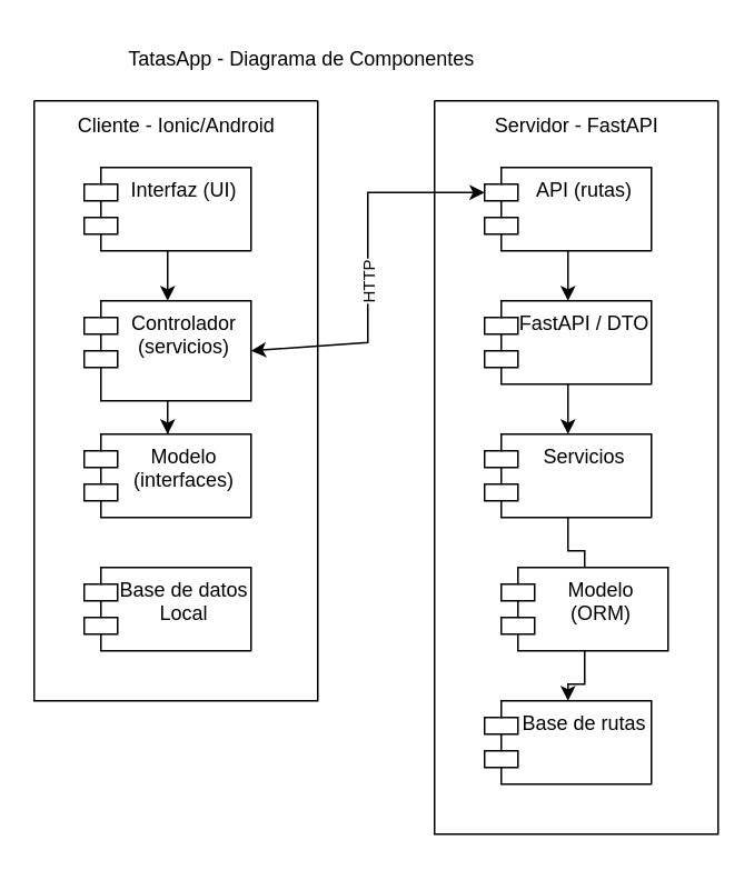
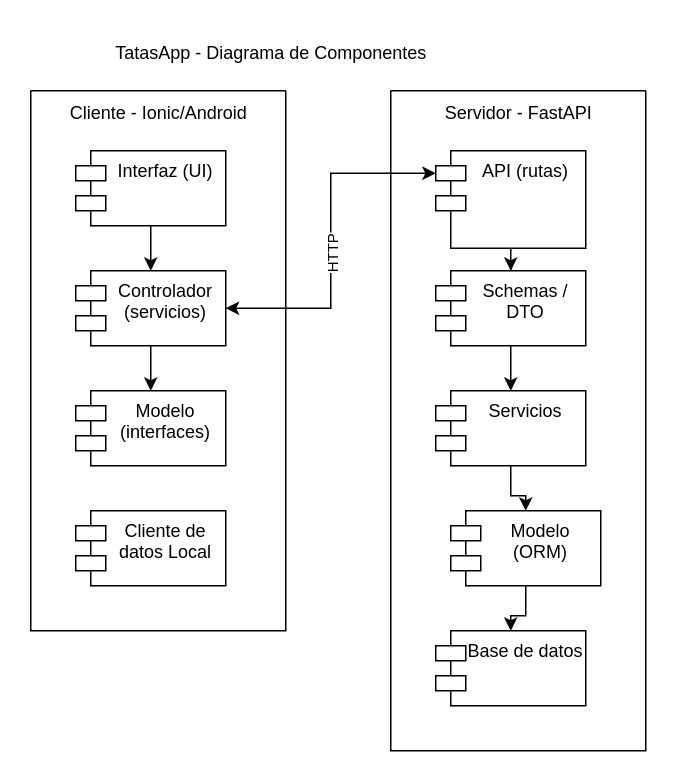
  <mxCell id="0" />
  <mxCell id="1" parent="0" />
  <mxCell id="2" value="" style="swimlane;startSize=0;" vertex="1" parent="1"><mxGeometry x="20" y="60" width="170" height="360" as="geometry"><mxRectangle x="10" y="10" width="50" height="40" as="alternateBounds" /></mxGeometry></mxCell>
  <mxCell id="3" style="edgeStyle=orthogonalEdgeStyle;rounded=0;orthogonalLoop=1;jettySize=auto;html=1;" edge="1" parent="2" source="4" target="6"><mxGeometry relative="1" as="geometry" /></mxCell>
  <mxCell id="4" value="Interfaz (UI)" style="shape=module;align=left;spacingLeft=20;align=center;verticalAlign=top;whiteSpace=wrap;html=1;" vertex="1" parent="2"><mxGeometry x="30" y="40" width="100" height="50" as="geometry" /></mxCell>
  <mxCell id="5" style="edgeStyle=orthogonalEdgeStyle;rounded=0;orthogonalLoop=1;jettySize=auto;html=1;" edge="1" parent="2" source="6" target="7"><mxGeometry relative="1" as="geometry" /></mxCell>
- <mxCell id="6" value="Controlador (servicios)" style="shape=module;align=left;spacingLeft=20;align=center;verticalAlign=top;whiteSpace=wrap;html=1;" vertex="1" parent="2"><mxGeometry x="30" y="120" width="100" height="60" as="geometry" /></mxCell>
+ <mxCell id="6" value="Controlador (servicios)" style="shape=module;align=left;spacingLeft=20;align=center;verticalAlign=top;whiteSpace=wrap;html=1;" vertex="1" parent="2"><mxGeometry x="30" y="120" width="100" height="50" as="geometry" /></mxCell>
  <mxCell id="7" value="Modelo (interfaces)" style="shape=module;align=left;spacingLeft=20;align=center;verticalAlign=top;whiteSpace=wrap;html=1;" vertex="1" parent="2"><mxGeometry x="30" y="200" width="100" height="50" as="geometry" /></mxCell>
- <mxCell id="8" value="Base de datos Local" style="shape=module;align=left;spacingLeft=20;align=center;verticalAlign=top;whiteSpace=wrap;html=1;" vertex="1" parent="2"><mxGeometry x="30" y="280" width="100" height="50" as="geometry" /></mxCell>
+ <mxCell id="8" value="Cliente de datos Local" style="shape=module;align=left;spacingLeft=20;align=center;verticalAlign=top;whiteSpace=wrap;html=1;" vertex="1" parent="2"><mxGeometry x="30" y="280" width="100" height="50" as="geometry" /></mxCell>
  <mxCell id="9" value="Cliente - Ionic/Android" style="text;html=1;align=center;verticalAlign=middle;resizable=0;points=[];autosize=1;strokeColor=none;fillColor=none;" vertex="1" parent="2"><mxGeometry x="15" width="140" height="30" as="geometry" /></mxCell>
  <mxCell id="10" value="" style="swimlane;startSize=0;" vertex="1" parent="1"><mxGeometry x="260" y="60" width="170" height="440" as="geometry"><mxRectangle x="10" y="10" width="50" height="40" as="alternateBounds" /></mxGeometry></mxCell>
  <mxCell id="11" style="edgeStyle=orthogonalEdgeStyle;rounded=0;orthogonalLoop=1;jettySize=auto;html=1;entryX=0.5;entryY=0;entryDx=0;entryDy=0;" edge="1" parent="10" source="12" target="20"><mxGeometry relative="1" as="geometry" /></mxCell>
- <mxCell id="12" value="API (rutas)" style="shape=module;align=left;spacingLeft=20;align=center;verticalAlign=top;whiteSpace=wrap;html=1;" vertex="1" parent="10"><mxGeometry x="30" y="40" width="100" height="50" as="geometry" /></mxCell>
- <mxCell id="13" style="edgeStyle=orthogonalEdgeStyle;rounded=0;orthogonalLoop=1;jettySize=auto;html=1;endArrow=none;" edge="1" parent="10" source="14" target="16"><mxGeometry relative="1" as="geometry" /></mxCell>
+ <mxCell id="12" value="API (rutas)" style="shape=module;align=left;spacingLeft=20;align=center;verticalAlign=top;whiteSpace=wrap;html=1;" vertex="1" parent="10"><mxGeometry x="30" y="40" width="100" height="65" as="geometry" /></mxCell>
+ <mxCell id="13" style="edgeStyle=orthogonalEdgeStyle;rounded=0;orthogonalLoop=1;jettySize=auto;html=1;" edge="1" parent="10" source="14" target="16"><mxGeometry relative="1" as="geometry" /></mxCell>
  <mxCell id="14" value="Servicios" style="shape=module;align=left;spacingLeft=20;align=center;verticalAlign=top;whiteSpace=wrap;html=1;" vertex="1" parent="10"><mxGeometry x="30" y="200" width="100" height="50" as="geometry" /></mxCell>
  <mxCell id="15" style="edgeStyle=orthogonalEdgeStyle;rounded=0;orthogonalLoop=1;jettySize=auto;html=1;entryX=0.5;entryY=0;entryDx=0;entryDy=0;" edge="1" parent="10" source="16" target="17"><mxGeometry relative="1" as="geometry" /></mxCell>
  <mxCell id="16" value="Modelo (ORM)" style="shape=module;align=left;spacingLeft=20;align=center;verticalAlign=top;whiteSpace=wrap;html=1;" vertex="1" parent="10"><mxGeometry x="40" y="280" width="100" height="50" as="geometry" /></mxCell>
- <mxCell id="17" value="Base de rutas" style="shape=module;align=left;spacingLeft=20;align=center;verticalAlign=top;whiteSpace=wrap;html=1;" vertex="1" parent="10"><mxGeometry x="30" y="360" width="100" height="50" as="geometry" /></mxCell>
+ <mxCell id="17" value="Base de datos" style="shape=module;align=left;spacingLeft=20;align=center;verticalAlign=top;whiteSpace=wrap;html=1;" vertex="1" parent="10"><mxGeometry x="30" y="360" width="100" height="50" as="geometry" /></mxCell>
  <mxCell id="18" value="Servidor - FastAPI" style="text;html=1;align=center;verticalAlign=middle;resizable=0;points=[];autosize=1;strokeColor=none;fillColor=none;" vertex="1" parent="10"><mxGeometry x="25" width="120" height="30" as="geometry" /></mxCell>
  <mxCell id="19" style="edgeStyle=orthogonalEdgeStyle;rounded=0;orthogonalLoop=1;jettySize=auto;html=1;entryX=0.5;entryY=0;entryDx=0;entryDy=0;" edge="1" parent="10" source="20" target="14"><mxGeometry relative="1" as="geometry" /></mxCell>
- <mxCell id="20" value="FastAPI / DTO" style="shape=module;align=left;spacingLeft=20;align=center;verticalAlign=top;whiteSpace=wrap;html=1;" vertex="1" parent="10"><mxGeometry x="30" y="120" width="100" height="50" as="geometry" /></mxCell>
+ <mxCell id="20" value="Schemas / DTO" style="shape=module;align=left;spacingLeft=20;align=center;verticalAlign=top;whiteSpace=wrap;html=1;" vertex="1" parent="10"><mxGeometry x="30" y="120" width="100" height="50" as="geometry" /></mxCell>
  <mxCell id="21" value="" style="endArrow=classic;startArrow=classic;html=1;rounded=0;entryX=0;entryY=0;entryDx=0;entryDy=15;entryPerimeter=0;exitX=1;exitY=0.5;exitDx=0;exitDy=0;" edge="1" parent="1" source="6" target="12"><mxGeometry width="50" height="50" relative="1" as="geometry"><mxPoint x="570" y="230" as="sourcePoint" /><mxPoint x="620" y="180" as="targetPoint" /><Array as="points"><mxPoint x="220" y="205" /><mxPoint x="220" y="115" /></Array></mxGeometry></mxCell>
  <mxCell id="22" value="&lt;div&gt;&lt;font style=&quot;font-size: 10px;&quot;&gt;HTTP&lt;/font&gt;&lt;/div&gt;" style="edgeLabel;html=1;align=center;verticalAlign=middle;resizable=0;points=[];rotation=-90;" connectable="0" vertex="1" parent="21"><mxGeometry x="0.012" y="2" relative="1" as="geometry"><mxPoint x="2" y="11" as="offset" /></mxGeometry></mxCell>
  <mxCell id="23" value="TatasApp - Diagrama de Componentes" style="text;html=1;align=center;verticalAlign=middle;resizable=0;points=[];autosize=1;strokeColor=none;fillColor=none;" vertex="1" parent="1"><mxGeometry x="65" y="20" width="230" height="30" as="geometry" /></mxCell>
